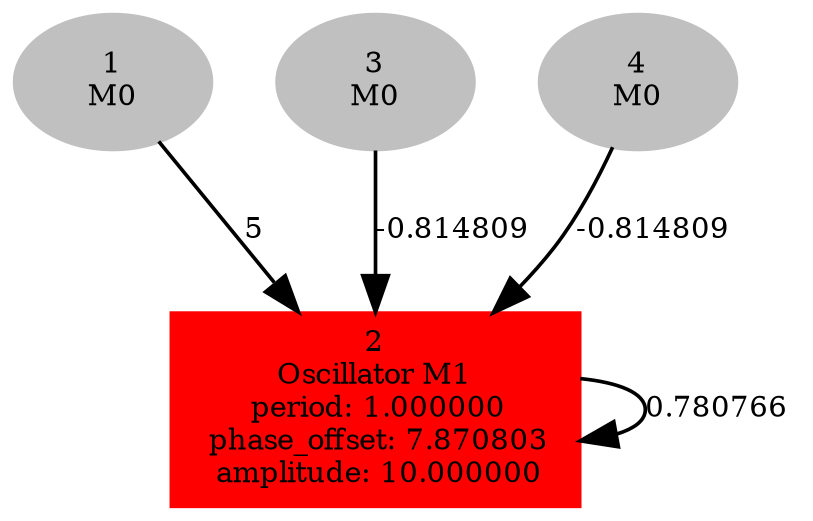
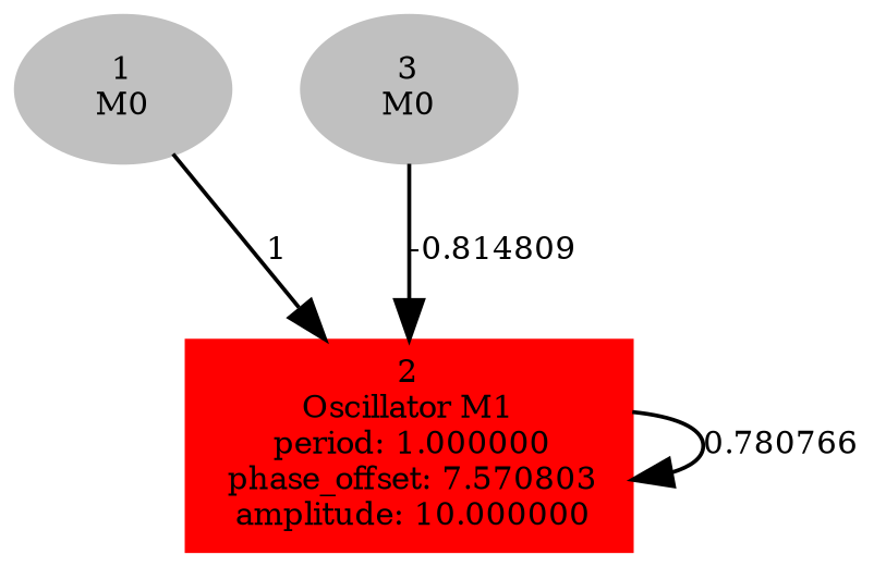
  digraph {
    forcelabels=true
    node [color=grey fontsize=8 style=filled]
    edge [fontsize=8]
    n1 [label=<1<BR/>M0>]
-   n2 [color=red label=<2<BR />Oscillator M1<BR /> period: 1.000000<BR /> phase_offset: 7.870803<BR /> amplitude: 10.000000> shape=box]
+   n2 [color=red label=<2<BR />Oscillator M1<BR /> period: 1.000000<BR /> phase_offset: 7.570803<BR /> amplitude: 10.000000> shape=box]
    n3 [label=<3<BR/>M0>]
-   n4 [label=<4<BR/>M0>]
-   n1 -> n2 [label="5 "]
+   n1 -> n2 [label="1 "]
    n2 -> n2 [label="0.780766 "]
    n3 -> n2 [label="-0.814809 "]
-   n4 -> n2 [label="-0.814809 "]
  }
